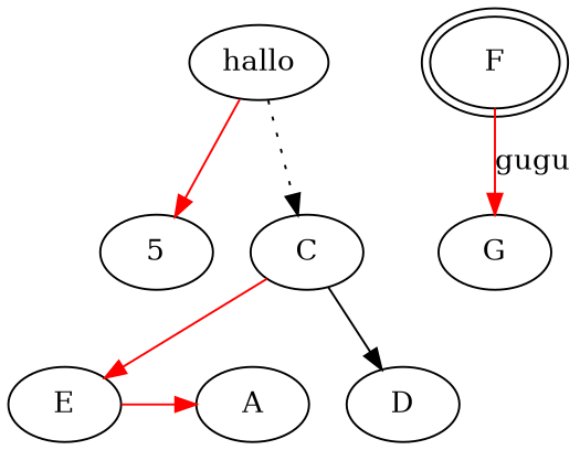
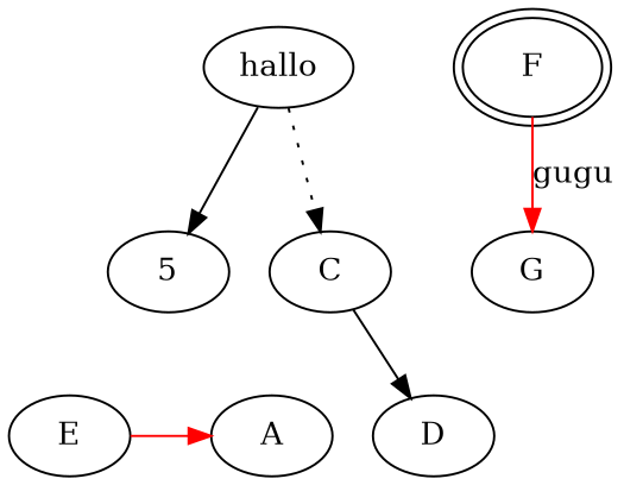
  digraph {
    E
    A
    n3 [label=hallo]
    n4 [label=5]
    C
    D
    F [peripheries=2]
    G
    subgraph sub_1 {
      rank=same
      E
      A
    }
    E -> A [color=red]
-   n3 -> n4 [color=red]
+   n3 -> n4
    n3 -> C [style=dotted]
-   C -> E [color=red]
    C -> D
    F -> G [color=red label=gugu]
  }
